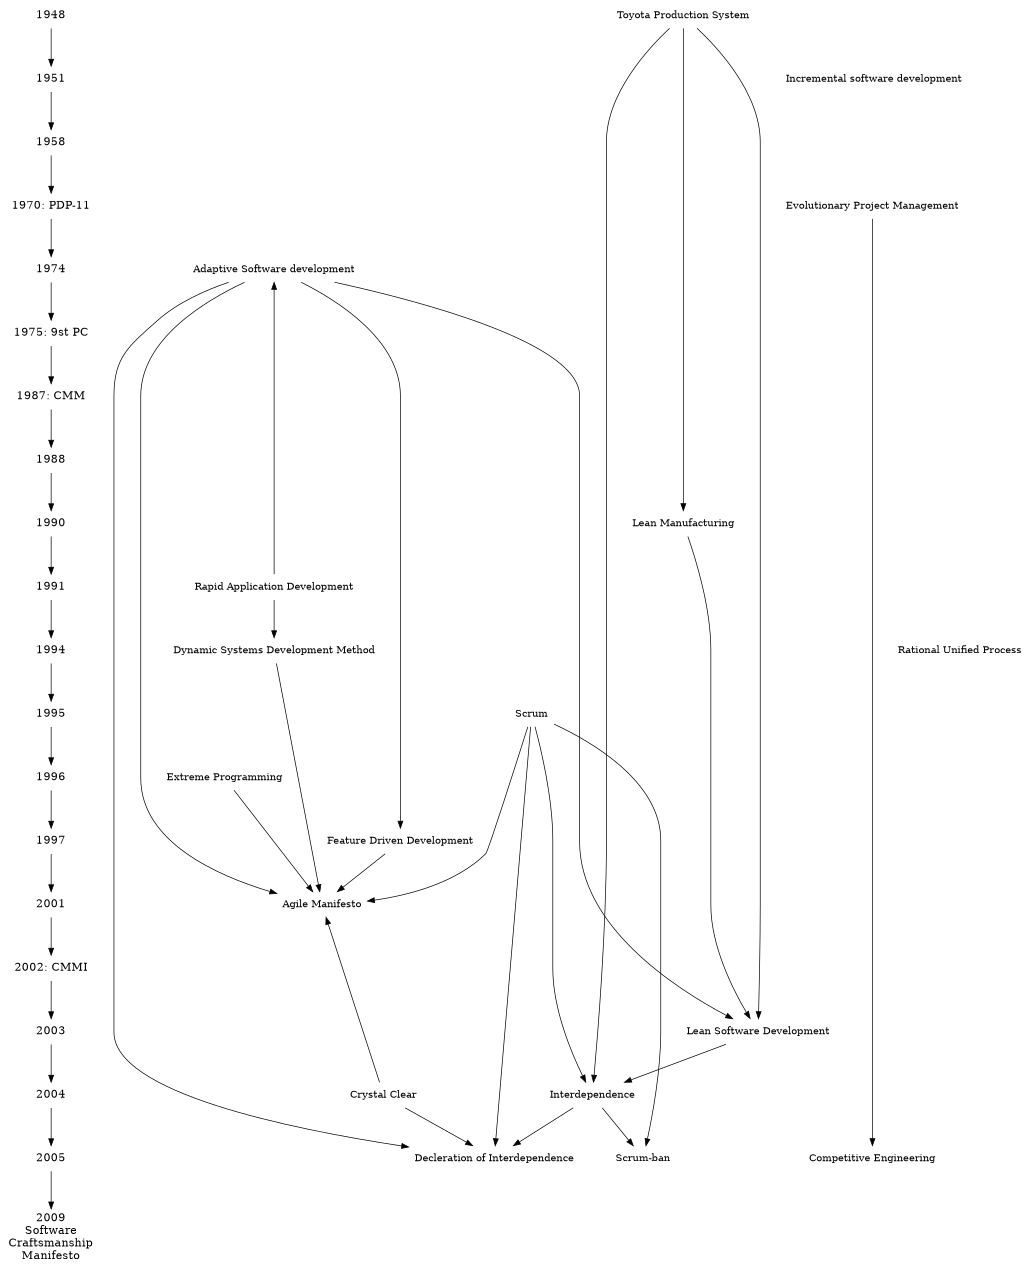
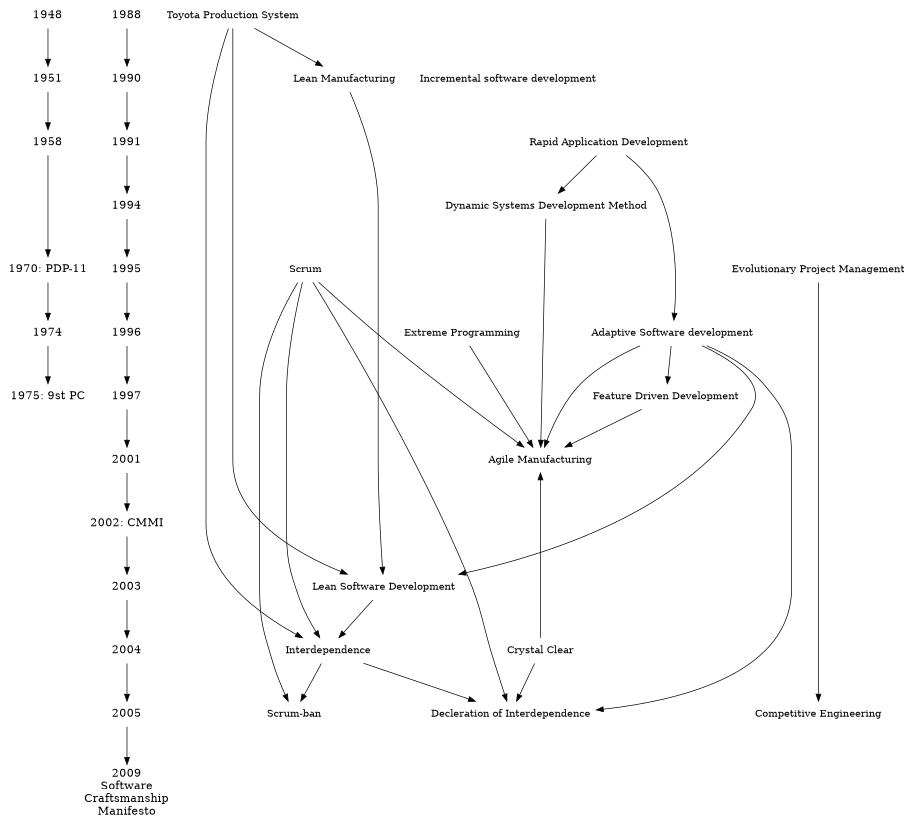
  digraph {
    ranksep=.75
    node [fontsize=16 shape=plaintext]
    1948
    n2 [label=1951]
    1958
    n4 [label="1970: PDP-11"]
    1974
    n6 [label="1975: 9st PC"]
-   n7 [label="1987: CMM"]
    1988
    1990
    1991
    1994
    1995
    1996
    1997
    2001
    n16 [label="2002: CMMI"]
    2003
    2004
    2005
    n20 [label="2009\nSoftware\nCraftsmanship\nManifesto"]
    n21 [label="Toyota Production System" shape=none fontsize=""]
    n22 [label="Incremental software development" shape=none fontsize=""]
    n23 [label="Evolutionary Project Management" shape=none fontsize=""]
    n24 [label="Adaptive Software development" shape=none fontsize=""]
    n25 [label="Lean Manufacturing" shape=none fontsize=""]
    n26 [label="Rapid Application Development" shape=none fontsize=""]
-   n27 [label="Rational Unified Process" shape=none fontsize=""]
    n28 [label="Dynamic Systems Development Method" shape=none fontsize=""]
    n29 [label=Scrum shape=none fontsize=""]
    n30 [label="Extreme Programming" shape=none fontsize=""]
    n31 [label="Feature Driven Development" shape=none fontsize=""]
-   n32 [label="Agile Manifesto" shape=none fontsize=""]
+   n32 [label="Agile Manufacturing" shape=none fontsize=""]
    n33 [label="Lean Software Development" shape=none fontsize=""]
    n34 [label=Interdependence shape=none fontsize=""]
    n35 [label="Crystal Clear" shape=none fontsize=""]
    n36 [label="Competitive Engineering" shape=none fontsize=""]
    n37 [label="Decleration of Interdependence" shape=none fontsize=""]
    n38 [label="Scrum-ban" shape=none fontsize=""]
    subgraph sub_1 {
      1948
      n2
      1958
      n4
      1974
      n6
-     n7
      1988
      1990
      1991
      1994
      1995
      1996
      1997
      2001
      n16
      2003
      2004
      2005
      n20
    }
    subgraph sub_2 {
      rank=same
      1948
      n21
    }
    subgraph sub_3 {
      rank=same
      n2
      n22
    }
    subgraph sub_4 {
      rank=same
      n4
      n23
    }
    subgraph sub_5 {
      rank=same
      1974
      n24
    }
    subgraph sub_6 {
      rank=same
      1990
      n25
    }
    subgraph sub_7 {
      rank=same
      1991
      n26
    }
    subgraph sub_8 {
      rank=same
      1994
-     n27
      n28
    }
    subgraph sub_9 {
      rank=same
      1995
      n29
    }
    subgraph sub_10 {
      rank=same
      1996
      n30
    }
    subgraph sub_11 {
      rank=same
      1997
      n31
    }
    subgraph sub_12 {
      rank=same
      2001
      n32
    }
    subgraph sub_13 {
      rank=same
      2003
      n33
    }
    subgraph sub_14 {
      rank=same
      2004
      n34
      n35
    }
    subgraph sub_15 {
      rank=same
      2005
      n36
      n37
    }
    1948 -> n2
    n2 -> 1958
    1958 -> n4
    n4 -> 1974
    1974 -> n6
-   n6 -> n7
-   n7 -> 1988
    1988 -> 1990
    1990 -> 1991
    1991 -> 1994
    1994 -> 1995
    1995 -> 1996
    1996 -> 1997
    1997 -> 2001
    2001 -> n16
    n16 -> 2003
    2003 -> 2004
    2004 -> 2005
    2005 -> n20
    n21 -> n25
    n21 -> n33
    n21 -> n34
    n23 -> n36
    n24 -> n31
    n24 -> n32
    n24 -> n33
    n24 -> n37
    n25 -> n33
    n26 -> n24
    n26 -> n28
    n28 -> n32
    n29 -> n32
    n29 -> n34
    n29 -> n37
    n29 -> n38
    n30 -> n32
    n31 -> n32
    n33 -> n34
    n34 -> n37
    n34 -> n38
    n35 -> n32
    n35 -> n37
  }
